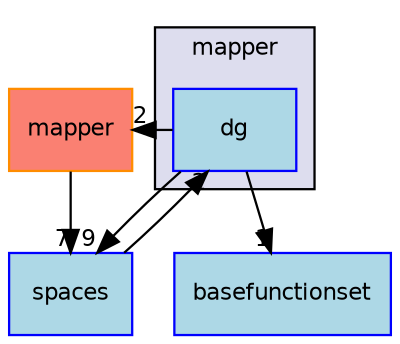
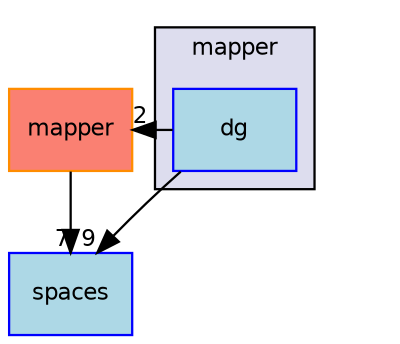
  digraph {
    compound=true
    node [color=blue fillcolor=lightblue fontname=Helvetica fontsize=10 shape=box style=filled]
    edge [headlabel=2 labeldistance=1.5 labelfontname=Helvetica labelfontsize=10]
    n1 [label=dg pencolor=black]
    n2 [label=spaces]
-   n3 [label=basefunctionset]
    n4 [color=darkorange fillcolor=salmon label=mapper]
    subgraph cluster_1 {
      bgcolor="#ddddee"
      fontname=Helvetica
      fontsize=10
      label=mapper
      pencolor=black
      n1
    }
    n1 -> n2 [headlabel=9]
-   n1 -> n3 [headlabel=1]
    n1 -> n4
-   n2 -> n1
    n4 -> n2 [headlabel=7]
  }
